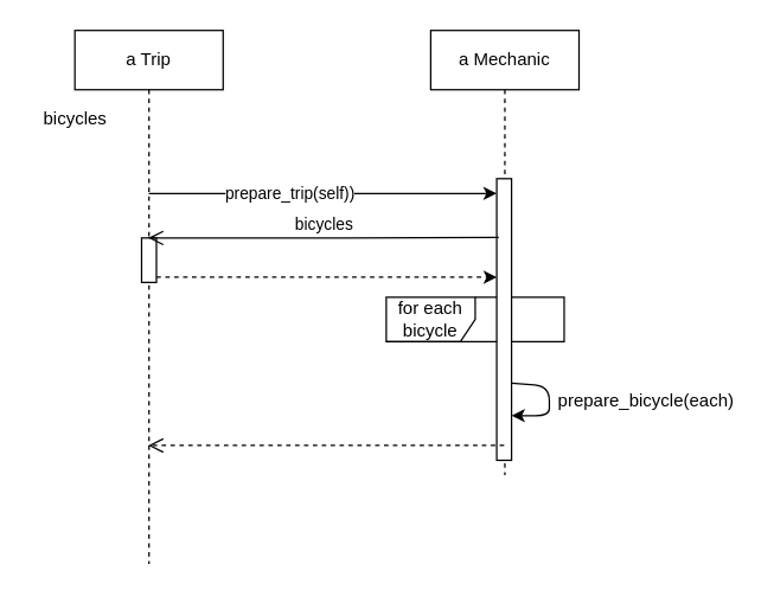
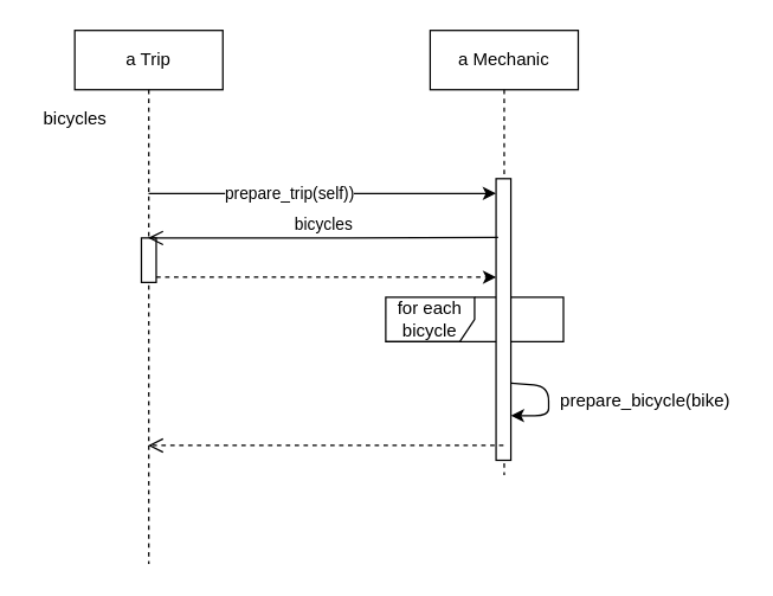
  <mxCell id="0" />
  <mxCell id="1" parent="0" />
  <mxCell id="2" style="edgeStyle=none;html=1;" edge="1" parent="1"><mxGeometry relative="1" as="geometry"><mxPoint x="99.81" y="130" as="sourcePoint" /><mxPoint x="334.5" y="130" as="targetPoint" /></mxGeometry></mxCell>
  <mxCell id="3" value="prepare_trip(self))" style="edgeLabel;html=1;align=center;verticalAlign=middle;resizable=0;points=[];" vertex="1" connectable="0" parent="2"><mxGeometry x="-0.192" y="1" relative="1" as="geometry"><mxPoint as="offset" /></mxGeometry></mxCell>
  <mxCell id="4" value="a Trip" style="shape=umlLifeline;perimeter=lifelinePerimeter;whiteSpace=wrap;html=1;container=1;collapsible=0;recursiveResize=0;outlineConnect=0;" vertex="1" parent="1"><mxGeometry x="50" y="20" width="100" height="360" as="geometry" /></mxCell>
  <mxCell id="5" value="" style="html=1;points=[];perimeter=orthogonalPerimeter;" vertex="1" parent="4"><mxGeometry x="45" y="140" width="10" height="30" as="geometry" /></mxCell>
  <mxCell id="6" value="bicycles" style="text;html=1;align=center;verticalAlign=middle;resizable=0;points=[];autosize=1;strokeColor=none;fillColor=none;" vertex="1" parent="4"><mxGeometry x="-30" y="50" width="60" height="20" as="geometry" /></mxCell>
  <mxCell id="7" value="a Mechanic" style="shape=umlLifeline;perimeter=lifelinePerimeter;whiteSpace=wrap;html=1;container=1;collapsible=0;recursiveResize=0;outlineConnect=0;" vertex="1" parent="1"><mxGeometry x="290" y="20" width="100" height="300" as="geometry" /></mxCell>
  <mxCell id="8" value="for each bicycle" style="shape=umlFrame;whiteSpace=wrap;html=1;" vertex="1" parent="7"><mxGeometry x="-30" y="180" width="120" height="30" as="geometry" /></mxCell>
  <mxCell id="9" value="" style="html=1;points=[];perimeter=orthogonalPerimeter;" vertex="1" parent="7"><mxGeometry x="44.5" y="100" width="10" height="190" as="geometry" /></mxCell>
  <mxCell id="10" style="edgeStyle=none;html=1;exitX=0.998;exitY=0.726;exitDx=0;exitDy=0;exitPerimeter=0;entryX=0.998;entryY=0.841;entryDx=0;entryDy=0;entryPerimeter=0;" edge="1" parent="7" source="9" target="9"><mxGeometry relative="1" as="geometry"><Array as="points"><mxPoint x="80" y="240" /><mxPoint x="80" y="260" /></Array></mxGeometry></mxCell>
  <mxCell id="11" value="" style="html=1;verticalAlign=bottom;endArrow=open;dashed=1;endSize=8;" edge="1" parent="1" source="7" target="4"><mxGeometry relative="1" as="geometry"><mxPoint x="380" y="270" as="sourcePoint" /><mxPoint x="300" y="270" as="targetPoint" /><Array as="points"><mxPoint x="230" y="300" /></Array></mxGeometry></mxCell>
  <mxCell id="12" value="bicycles" style="html=1;verticalAlign=bottom;endArrow=open;endSize=8;exitX=0.137;exitY=0.209;exitDx=0;exitDy=0;exitPerimeter=0;" edge="1" parent="1" source="9" target="4"><mxGeometry relative="1" as="geometry"><mxPoint x="310" y="160" as="sourcePoint" /><mxPoint x="230" y="160" as="targetPoint" /><Array as="points"><mxPoint x="220" y="160" /></Array></mxGeometry></mxCell>
  <mxCell id="13" style="edgeStyle=none;html=1;entryX=0.011;entryY=0.35;entryDx=0;entryDy=0;entryPerimeter=0;dashed=1;" edge="1" parent="1" source="5" target="9"><mxGeometry relative="1" as="geometry" /></mxCell>
- <mxCell id="14" value="prepare_bicycle(each)" style="text;html=1;align=center;verticalAlign=middle;resizable=0;points=[];autosize=1;strokeColor=none;fillColor=none;" vertex="1" parent="1"><mxGeometry x="370" y="260" width="130" height="20" as="geometry" /></mxCell>
+ <mxCell id="14" value="prepare_bicycle(bike)" style="text;html=1;align=center;verticalAlign=middle;resizable=0;points=[];autosize=1;strokeColor=none;fillColor=none;" vertex="1" parent="1"><mxGeometry x="370" y="260" width="130" height="20" as="geometry" /></mxCell>
